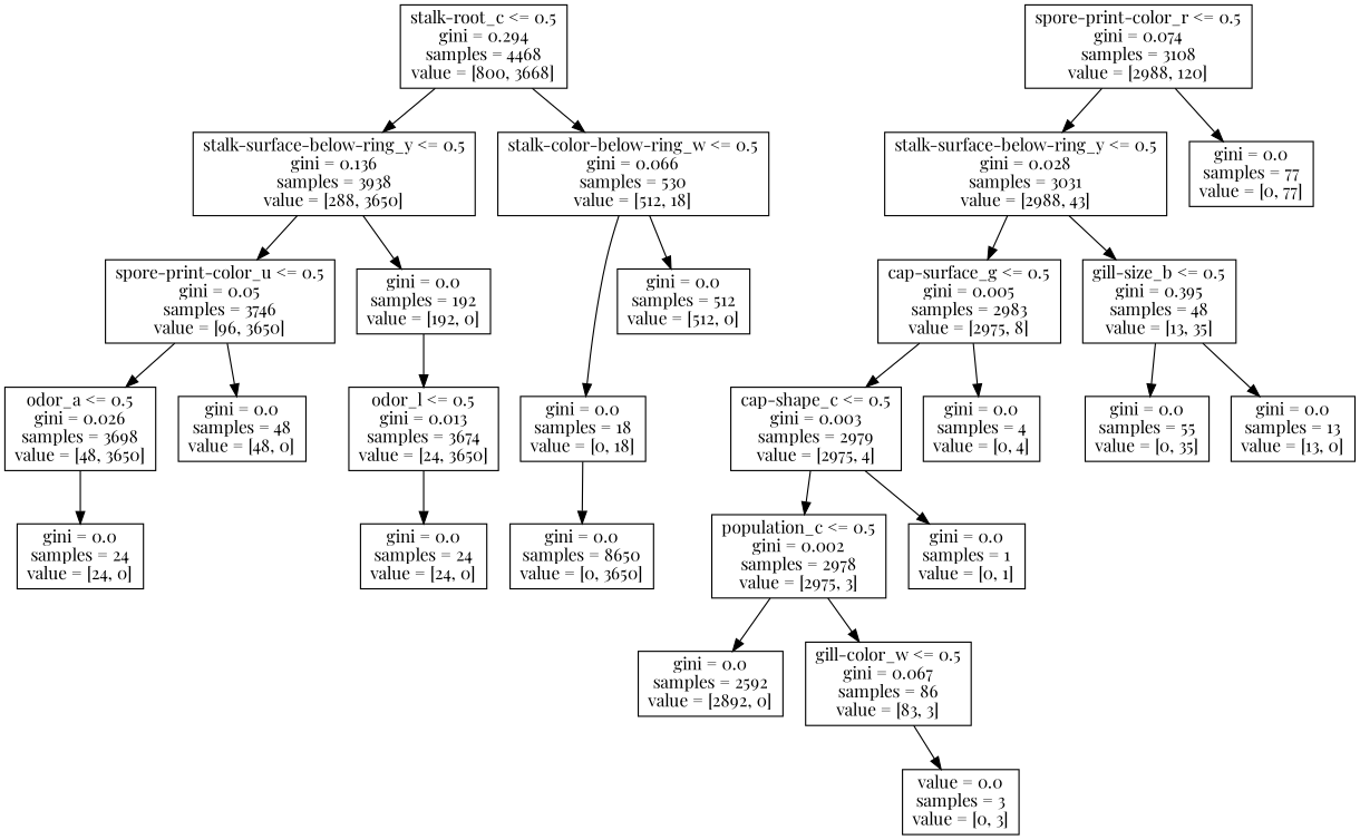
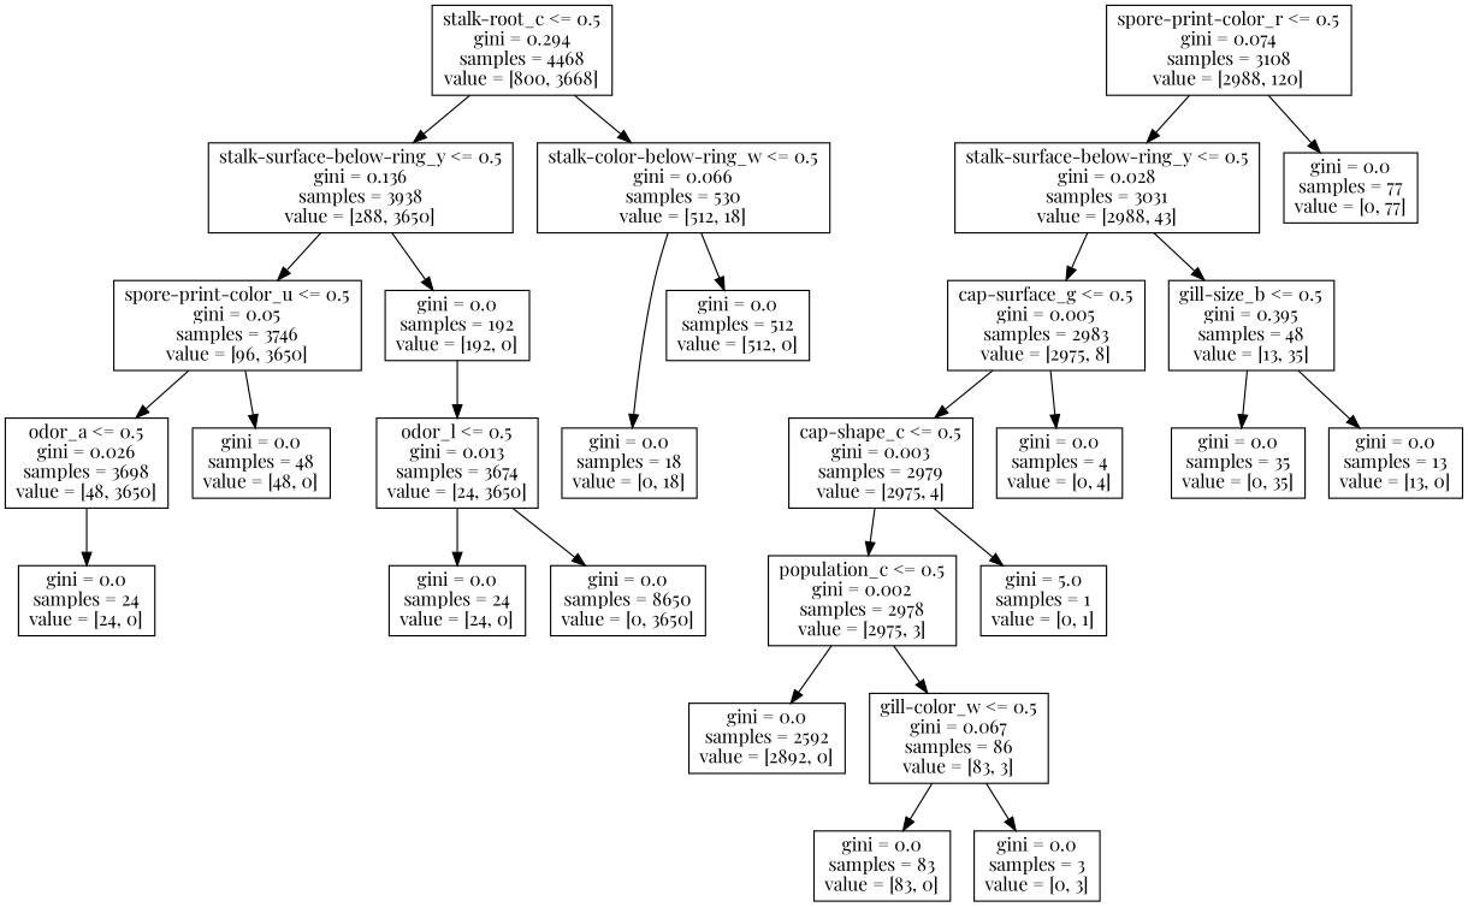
  digraph {
    fontname="Playfair Display"
    node [fontname="Playfair Display" shape=box]
    edge [fontname="Playfair Display"]
    n1 [label="stalk-root_c <= 0.5\ngini = 0.294\nsamples = 4468\nvalue = [800, 3668]"]
    n2 [label="stalk-surface-below-ring_y <= 0.5\ngini = 0.136\nsamples = 3938\nvalue = [288, 3650]"]
    n3 [label="stalk-color-below-ring_w <= 0.5\ngini = 0.066\nsamples = 530\nvalue = [512, 18]"]
    n4 [label="spore-print-color_r <= 0.5\ngini = 0.074\nsamples = 3108\nvalue = [2988, 120]"]
    n5 [label="stalk-surface-below-ring_y <= 0.5\ngini = 0.028\nsamples = 3031\nvalue = [2988, 43]"]
    n6 [label="gini = 0.0\nsamples = 77\nvalue = [0, 77]"]
    n7 [label="spore-print-color_u <= 0.5\ngini = 0.05\nsamples = 3746\nvalue = [96, 3650]"]
    n8 [label="gini = 0.0\nsamples = 192\nvalue = [192, 0]"]
    n9 [label="gini = 0.0\nsamples = 18\nvalue = [0, 18]"]
    n10 [label="gini = 0.0\nsamples = 512\nvalue = [512, 0]"]
    n11 [label="odor_a <= 0.5\ngini = 0.026\nsamples = 3698\nvalue = [48, 3650]"]
    n12 [label="gini = 0.0\nsamples = 48\nvalue = [48, 0]"]
    n13 [label="odor_l <= 0.5\ngini = 0.013\nsamples = 3674\nvalue = [24, 3650]"]
    n14 [label="gini = 0.0\nsamples = 24\nvalue = [24, 0]"]
    n15 [label="gini = 0.0\nsamples = 8650\nvalue = [0, 3650]"]
    n16 [label="gini = 0.0\nsamples = 24\nvalue = [24, 0]"]
    n17 [label="cap-surface_g <= 0.5\ngini = 0.005\nsamples = 2983\nvalue = [2975, 8]"]
    n18 [label="gill-size_b <= 0.5\ngini = 0.395\nsamples = 48\nvalue = [13, 35]"]
    n19 [label="cap-shape_c <= 0.5\ngini = 0.003\nsamples = 2979\nvalue = [2975, 4]"]
    n20 [label="gini = 0.0\nsamples = 4\nvalue = [0, 4]"]
-   n21 [label="gini = 0.0\nsamples = 55\nvalue = [0, 35]"]
+   n21 [label="gini = 0.0\nsamples = 35\nvalue = [0, 35]"]
    n22 [label="gini = 0.0\nsamples = 13\nvalue = [13, 0]"]
    n23 [label="population_c <= 0.5\ngini = 0.002\nsamples = 2978\nvalue = [2975, 3]"]
-   n24 [label="gini = 0.0\nsamples = 1\nvalue = [0, 1]"]
+   n24 [label="gini = 5.0\nsamples = 1\nvalue = [0, 1]"]
    n25 [label="gini = 0.0\nsamples = 2592\nvalue = [2892, 0]"]
    n26 [label="gill-color_w <= 0.5\ngini = 0.067\nsamples = 86\nvalue = [83, 3]"]
-   n28 [label="value = 0.0\nsamples = 3\nvalue = [0, 3]"]
+   n27 [label="gini = 0.0\nsamples = 83\nvalue = [83, 0]"]
+   n28 [label="gini = 0.0\nsamples = 3\nvalue = [0, 3]"]
    n1 -> n2
    n1 -> n3
    n2 -> n7
    n2 -> n8
    n3 -> n9
    n3 -> n10
    n4 -> n5
    n4 -> n6
    n5 -> n17
    n5 -> n18
    n7 -> n11
    n7 -> n12
    n8 -> n13
    n11 -> n14
-   n9 -> n15
+   n13 -> n15
    n13 -> n16
    n17 -> n19
    n17 -> n20
    n18 -> n21
    n18 -> n22
    n19 -> n23
    n19 -> n24
    n23 -> n25
    n23 -> n26
+   n26 -> n27
    n26 -> n28
  }
